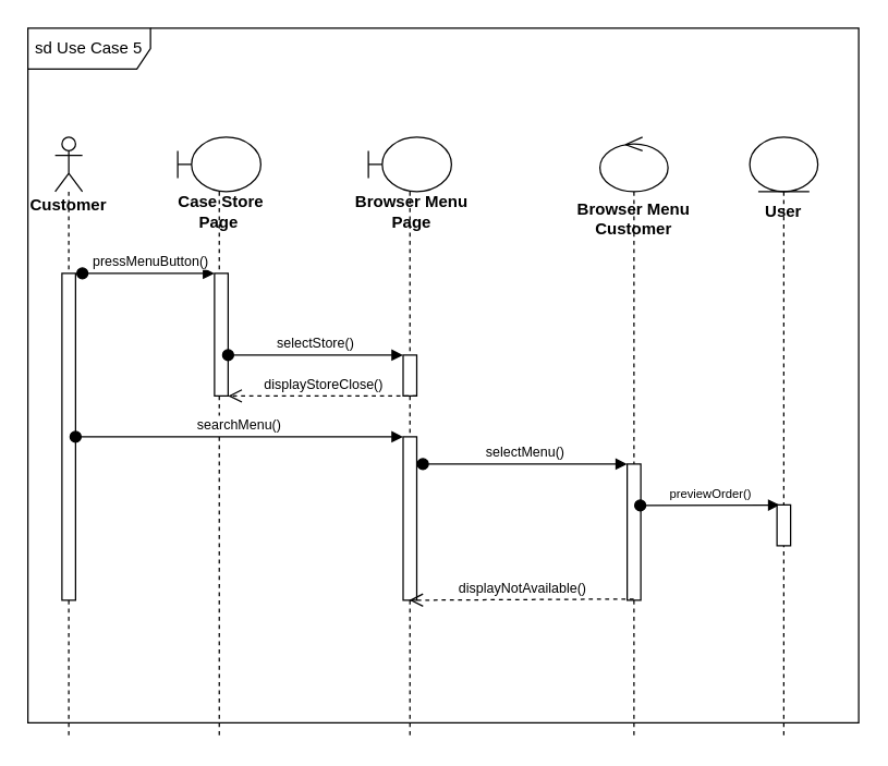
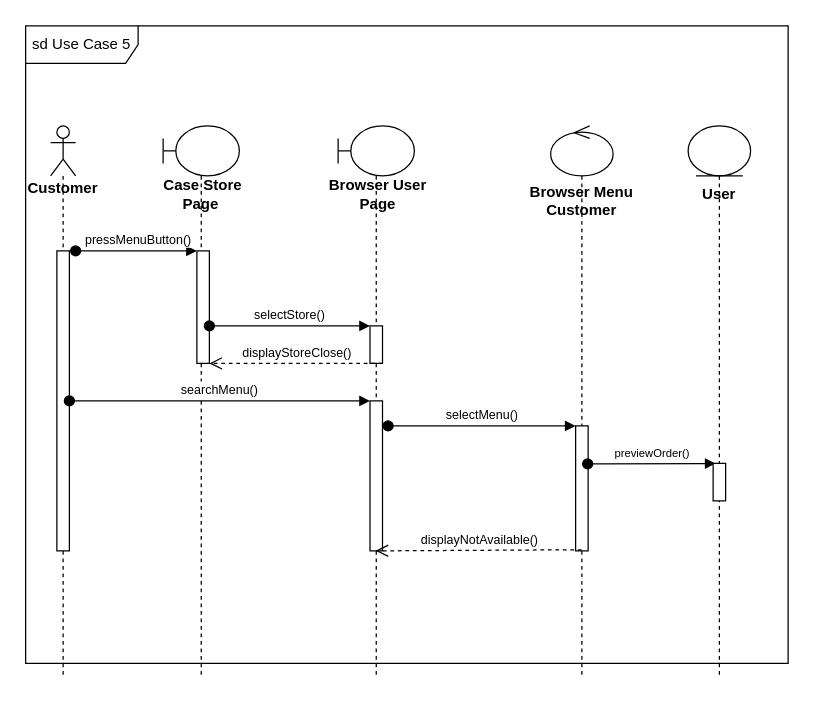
  <mxCell id="0" />
  <mxCell id="1" parent="0" />
  <mxCell id="2" value="sd Use Case 5" style="shape=umlFrame;whiteSpace=wrap;html=1;width=90;height=30;" parent="1" vertex="1"><mxGeometry x="20" y="20" width="610" height="510" as="geometry" /></mxCell>
  <mxCell id="3" value="&lt;b&gt;Customer&lt;/b&gt;" style="shape=umlLifeline;participant=umlActor;perimeter=lifelinePerimeter;whiteSpace=wrap;html=1;container=1;collapsible=0;recursiveResize=0;verticalAlign=top;spacingTop=36;outlineConnect=0;" parent="1" vertex="1"><mxGeometry x="40" y="100" width="20" height="440" as="geometry" /></mxCell>
  <mxCell id="4" value="" style="html=1;points=[];perimeter=orthogonalPerimeter;" parent="3" vertex="1"><mxGeometry x="5" y="100" width="10" height="240" as="geometry" /></mxCell>
  <mxCell id="5" value="" style="shape=umlLifeline;participant=umlBoundary;perimeter=lifelinePerimeter;whiteSpace=wrap;html=1;container=1;collapsible=0;recursiveResize=0;verticalAlign=top;spacingTop=36;outlineConnect=0;" parent="1" vertex="1"><mxGeometry x="130" y="100" width="61" height="440" as="geometry" /></mxCell>
  <mxCell id="6" value="&lt;b&gt;Case Store Page&amp;nbsp;&lt;/b&gt;" style="text;html=1;strokeColor=none;fillColor=none;align=center;verticalAlign=middle;whiteSpace=wrap;rounded=0;" parent="5" vertex="1"><mxGeometry x="-11" y="40" width="86" height="30" as="geometry" /></mxCell>
  <mxCell id="7" value="" style="html=1;points=[];perimeter=orthogonalPerimeter;" parent="5" vertex="1"><mxGeometry x="27" y="100" width="10" height="90" as="geometry" /></mxCell>
  <mxCell id="8" value="" style="shape=umlLifeline;participant=umlBoundary;perimeter=lifelinePerimeter;whiteSpace=wrap;html=1;container=1;collapsible=0;recursiveResize=0;verticalAlign=top;spacingTop=36;outlineConnect=0;" parent="1" vertex="1"><mxGeometry x="270" y="100" width="61" height="440" as="geometry" /></mxCell>
- <mxCell id="9" value="&lt;b&gt;Browser Menu Page&lt;/b&gt;" style="text;html=1;strokeColor=none;fillColor=none;align=center;verticalAlign=middle;whiteSpace=wrap;rounded=0;" parent="8" vertex="1"><mxGeometry x="-11" y="40" width="86" height="30" as="geometry" /></mxCell>
+ <mxCell id="9" value="&lt;b&gt;Browser User Page&lt;/b&gt;" style="text;html=1;strokeColor=none;fillColor=none;align=center;verticalAlign=middle;whiteSpace=wrap;rounded=0;" parent="8" vertex="1"><mxGeometry x="-11" y="40" width="86" height="30" as="geometry" /></mxCell>
  <mxCell id="10" value="" style="html=1;points=[];perimeter=orthogonalPerimeter;" parent="8" vertex="1"><mxGeometry x="25.5" y="160" width="10" height="30" as="geometry" /></mxCell>
  <mxCell id="11" value="" style="html=1;points=[];perimeter=orthogonalPerimeter;" parent="8" vertex="1"><mxGeometry x="25.5" y="220" width="10" height="120" as="geometry" /></mxCell>
  <mxCell id="12" value="&lt;font style=&quot;font-size: 10px;&quot;&gt;displayStoreClose()&lt;/font&gt;" style="html=1;verticalAlign=bottom;endArrow=open;dashed=1;endSize=8;exitX=0.48;exitY=0.991;exitDx=0;exitDy=0;exitPerimeter=0;" parent="8" target="7" edge="1"><mxGeometry relative="1" as="geometry"><mxPoint x="35.5" y="190.0" as="sourcePoint" /><mxPoint x="-100" y="190" as="targetPoint" /></mxGeometry></mxCell>
  <mxCell id="13" value="" style="shape=umlLifeline;participant=umlControl;perimeter=lifelinePerimeter;whiteSpace=wrap;html=1;container=1;collapsible=0;recursiveResize=0;verticalAlign=top;spacingTop=36;outlineConnect=0;" parent="1" vertex="1"><mxGeometry x="440" y="100" width="50" height="440" as="geometry" /></mxCell>
  <mxCell id="14" value="" style="html=1;points=[];perimeter=orthogonalPerimeter;" parent="13" vertex="1"><mxGeometry x="20" y="240" width="10" height="100" as="geometry" /></mxCell>
  <mxCell id="15" value="&lt;b&gt;Browser Menu Customer&lt;/b&gt;" style="text;html=1;strokeColor=none;fillColor=none;align=center;verticalAlign=middle;whiteSpace=wrap;rounded=0;" parent="1" vertex="1"><mxGeometry x="415" y="140" width="100" height="40" as="geometry" /></mxCell>
  <mxCell id="16" value="&lt;font size=&quot;1&quot;&gt;pressMenuButton()&lt;/font&gt;" style="html=1;verticalAlign=bottom;startArrow=oval;endArrow=block;startSize=8;" parent="1" target="7" edge="1"><mxGeometry x="0.031" relative="1" as="geometry"><mxPoint x="60" y="200" as="sourcePoint" /><mxPoint as="offset" /></mxGeometry></mxCell>
  <mxCell id="17" value="&lt;font size=&quot;1&quot;&gt;selectStore()&lt;/font&gt;" style="html=1;verticalAlign=bottom;startArrow=oval;endArrow=block;startSize=8;" parent="1" source="7" target="10" edge="1"><mxGeometry x="-0.004" relative="1" as="geometry"><mxPoint x="240" y="240" as="sourcePoint" /><mxPoint as="offset" /></mxGeometry></mxCell>
  <mxCell id="18" value="&lt;font style=&quot;font-size: 10px;&quot;&gt;searchMenu()&lt;/font&gt;" style="html=1;verticalAlign=bottom;startArrow=oval;endArrow=block;startSize=8;" parent="1" source="4" target="11" edge="1"><mxGeometry x="-0.002" relative="1" as="geometry"><mxPoint x="235.5" y="300" as="sourcePoint" /><mxPoint as="offset" /></mxGeometry></mxCell>
  <mxCell id="19" value="&lt;font size=&quot;1&quot;&gt;selectMenu()&lt;/font&gt;" style="html=1;verticalAlign=bottom;startArrow=oval;endArrow=block;startSize=8;" parent="1" target="14" edge="1"><mxGeometry relative="1" as="geometry"><mxPoint x="310" y="340" as="sourcePoint" /></mxGeometry></mxCell>
  <mxCell id="20" value="&lt;font style=&quot;font-size: 9px;&quot;&gt;previewOrder()&lt;/font&gt;" style="html=1;verticalAlign=bottom;startArrow=oval;endArrow=block;startSize=8;exitX=0.96;exitY=0.304;exitDx=0;exitDy=0;exitPerimeter=0;entryX=0.2;entryY=0.005;entryDx=0;entryDy=0;entryPerimeter=0;" parent="1" source="14" target="24" edge="1"><mxGeometry relative="1" as="geometry"><mxPoint x="517" y="340" as="sourcePoint" /><mxPoint x="575.5" y="368.3" as="targetPoint" /></mxGeometry></mxCell>
  <mxCell id="21" value="&lt;font style=&quot;font-size: 10px;&quot;&gt;displayNotAvailable()&lt;/font&gt;" style="html=1;verticalAlign=bottom;endArrow=open;dashed=1;endSize=8;exitX=0.48;exitY=0.991;exitDx=0;exitDy=0;exitPerimeter=0;entryX=0.45;entryY=1;entryDx=0;entryDy=0;entryPerimeter=0;" parent="1" source="14" target="11" edge="1"><mxGeometry relative="1" as="geometry"><mxPoint x="390" y="420" as="sourcePoint" /><mxPoint x="310" y="420" as="targetPoint" /></mxGeometry></mxCell>
  <mxCell id="22" value="&lt;div style=&quot;text-align: start;&quot;&gt;&lt;span style=&quot;background-color: initial; font-size: 0px;&quot;&gt;&lt;font face=&quot;monospace&quot; color=&quot;rgba(0, 0, 0, 0)&quot;&gt;us&lt;/font&gt;&lt;/span&gt;&lt;/div&gt;" style="shape=umlLifeline;participant=umlEntity;perimeter=lifelinePerimeter;whiteSpace=wrap;html=1;container=1;collapsible=0;recursiveResize=0;verticalAlign=top;spacingTop=36;outlineConnect=0;" parent="1" vertex="1"><mxGeometry x="550" y="100" width="50" height="440" as="geometry" /></mxCell>
  <mxCell id="23" value="&lt;b&gt;&lt;font style=&quot;font-size: 12px;&quot;&gt;User&lt;/font&gt;&lt;/b&gt;" style="text;html=1;strokeColor=none;fillColor=none;align=center;verticalAlign=middle;whiteSpace=wrap;rounded=0;" parent="22" vertex="1"><mxGeometry x="-5" y="40" width="60" height="30" as="geometry" /></mxCell>
  <mxCell id="24" value="" style="html=1;points=[];perimeter=orthogonalPerimeter;fontSize=12;" parent="22" vertex="1"><mxGeometry x="20" y="270" width="10" height="30" as="geometry" /></mxCell>
